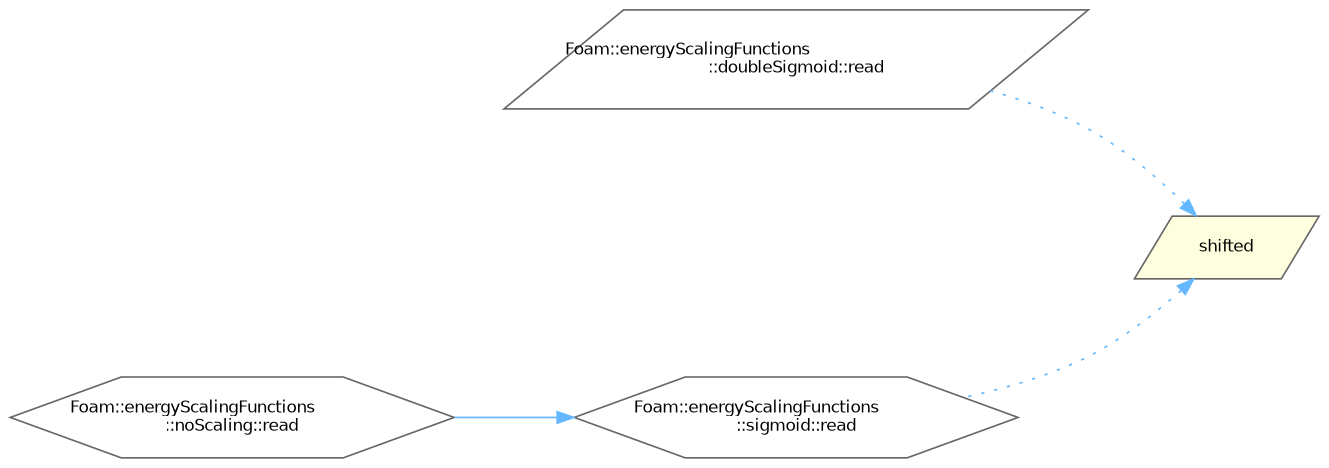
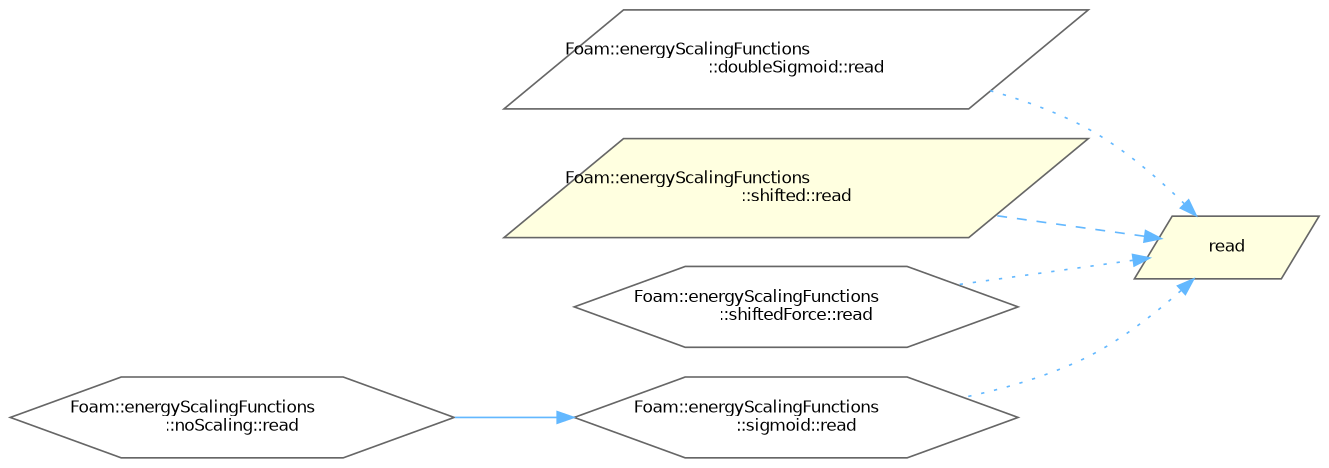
  digraph {
    rankdir=RL
    node [color=grey40 fillcolor=white fontname=Helvetica fontsize=10 shape=parallelogram style=filled]
    edge [color=steelblue1 dir=back fontname=Helvetica fontsize=10 labelfontname=Helvetica labelfontsize=10 style=dotted]
-   n1 [color=gray40 fillcolor=lightyellow fontcolor=black height=0.2 label=shifted width=0.4]
+   n1 [color=gray40 fillcolor=lightyellow fontcolor=black height=0.2 label=read width=0.4]
    n2 [height=0.2 label="Foam::energyScalingFunctions\l::doubleSigmoid::read" width=0.4]
+   n3 [fillcolor=lightyellow height=0.2 label="Foam::energyScalingFunctions\l::shifted::read" width=0.4]
+   n4 [height=0.2 label="Foam::energyScalingFunctions\l::shiftedForce::read" shape=hexagon width=0.4]
    n5 [height=0.2 label="Foam::energyScalingFunctions\l::sigmoid::read" shape=hexagon width=0.4]
    n6 [height=0.2 label="Foam::energyScalingFunctions\l::noScaling::read" shape=hexagon width=0.4]
    n1 -> n2
+   n1 -> n3 [style=dashed]
+   n1 -> n4
    n1 -> n5
    n5 -> n6 [style=solid]
  }
